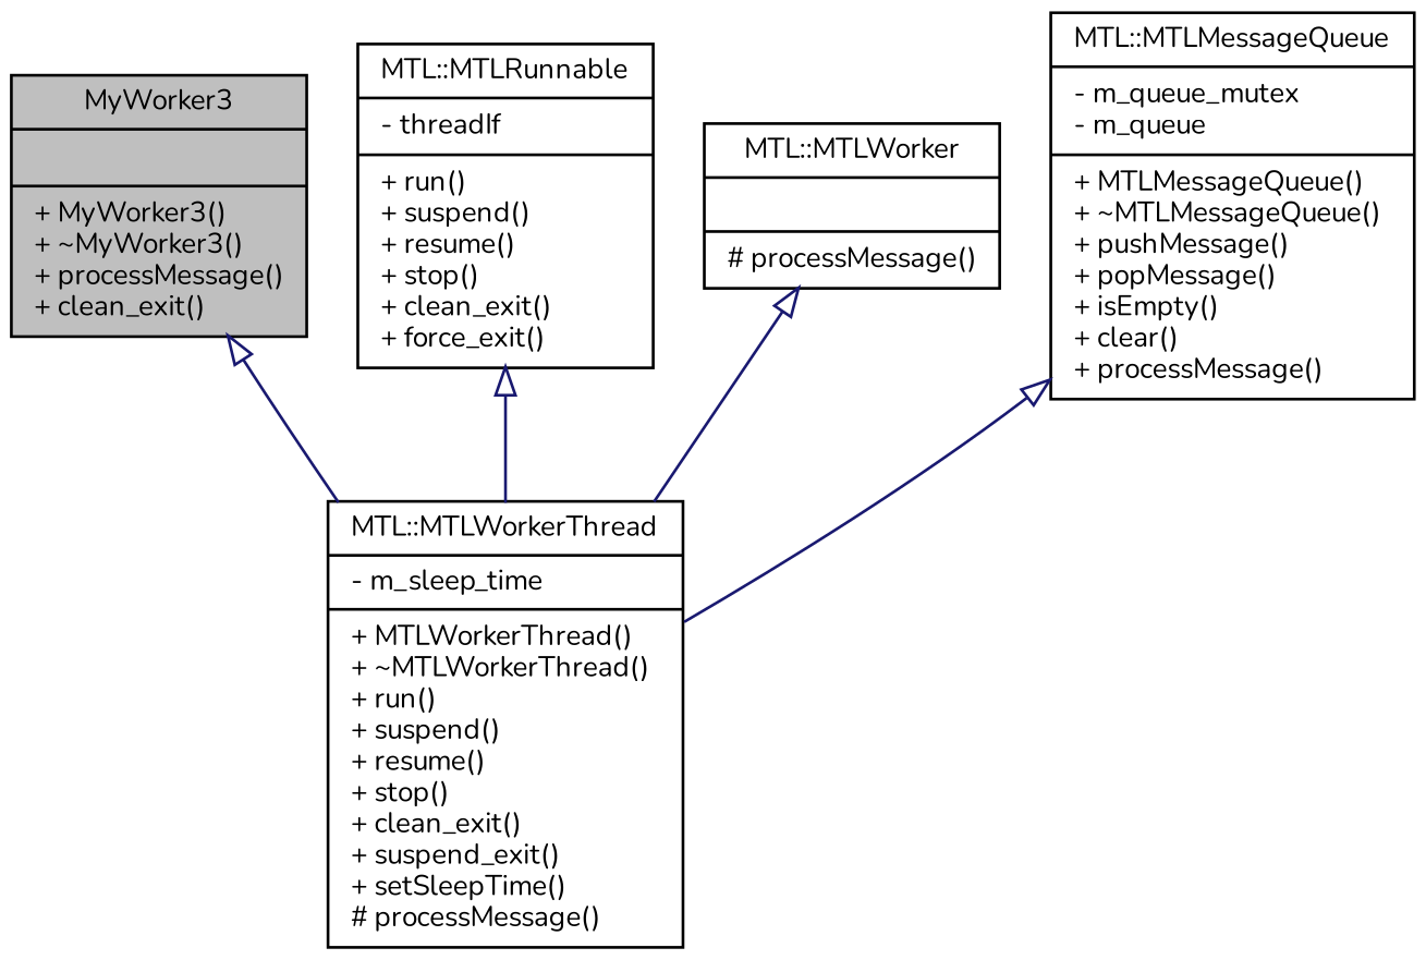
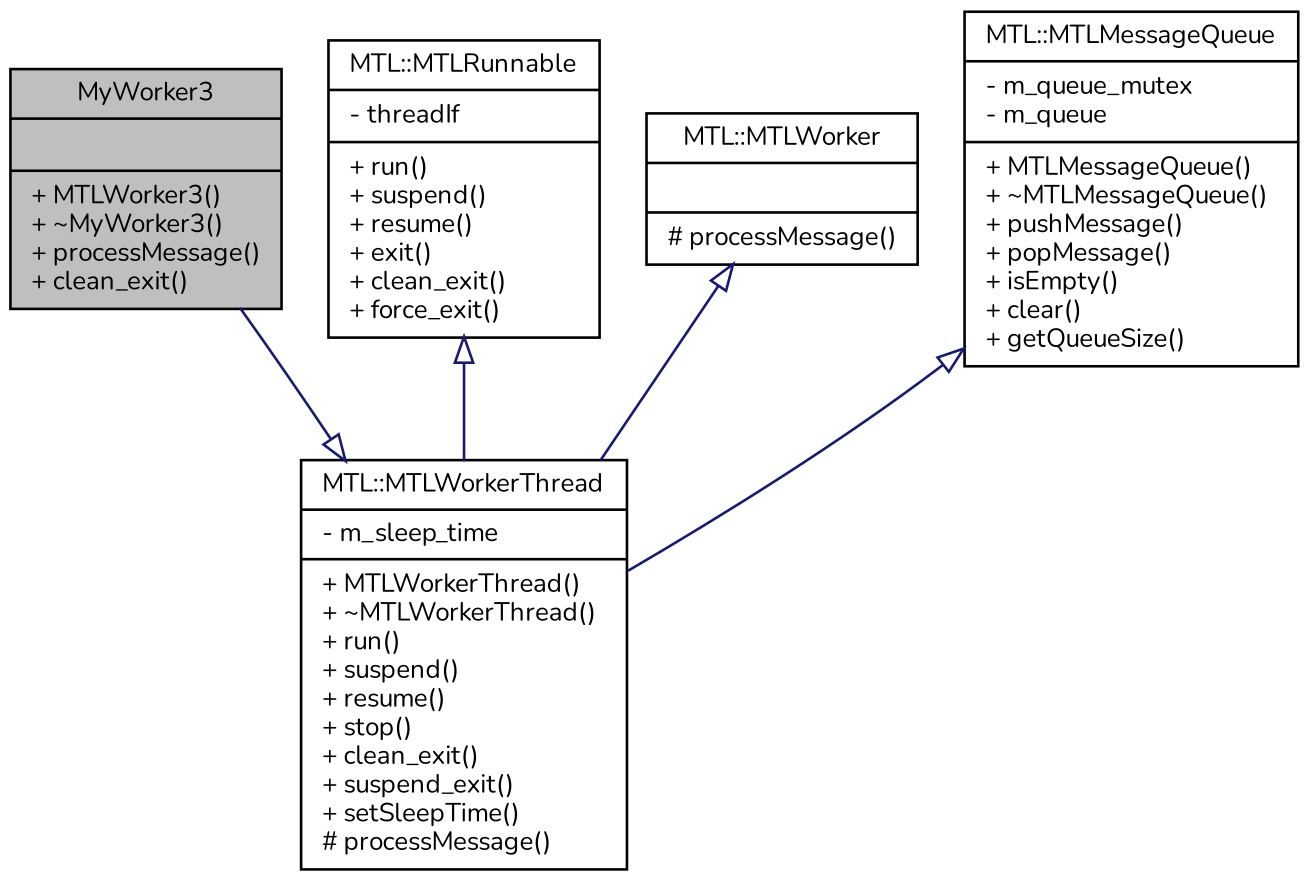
  digraph {
    fontname=Nunito
    node [color=black fillcolor=white fontname=Nunito fontsize=10 shape=record style=filled]
    edge [arrowtail=onormal color=midnightblue dir=back fontname=Nunito fontsize=10 labelfontname=Helvetica labelfontsize=10 style=solid]
-   n1 [fillcolor=grey75 fontcolor=black height=0.2 label="{MyWorker3\n||+ MyWorker3()\l+ ~MyWorker3()\l+ processMessage()\l+ clean_exit()\l}" width=0.4]
+   n1 [fillcolor=grey75 fontcolor=black height=0.2 label="{MyWorker3\n||+ MTLWorker3()\l+ ~MyWorker3()\l+ processMessage()\l+ clean_exit()\l}" width=0.4]
    n2 [height=0.2 label="{MTL::MTLWorkerThread\n|- m_sleep_time\l|+ MTLWorkerThread()\l+ ~MTLWorkerThread()\l+ run()\l+ suspend()\l+ resume()\l+ stop()\l+ clean_exit()\l+ suspend_exit()\l+ setSleepTime()\l# processMessage()\l}" width=0.4]
-   n3 [height=0.2 label="{MTL::MTLRunnable\n|- threadIf\l|+ run()\l+ suspend()\l+ resume()\l+ stop()\l+ clean_exit()\l+ force_exit()\l}" width=0.4]
+   n3 [height=0.2 label="{MTL::MTLRunnable\n|- threadIf\l|+ run()\l+ suspend()\l+ resume()\l+ exit()\l+ clean_exit()\l+ force_exit()\l}" width=0.4]
    n4 [height=0.2 label="{MTL::MTLWorker\n||# processMessage()\l}" width=0.4]
-   n5 [height=0.2 label="{MTL::MTLMessageQueue\n|- m_queue_mutex\l- m_queue\l|+ MTLMessageQueue()\l+ ~MTLMessageQueue()\l+ pushMessage()\l+ popMessage()\l+ isEmpty()\l+ clear()\l+ processMessage()\l}" width=0.4]
-   n1 -> n2
+   n5 [height=0.2 label="{MTL::MTLMessageQueue\n|- m_queue_mutex\l- m_queue\l|+ MTLMessageQueue()\l+ ~MTLMessageQueue()\l+ pushMessage()\l+ popMessage()\l+ isEmpty()\l+ clear()\l+ getQueueSize()\l}" width=0.4]
+   n2 -> n1
    n3 -> n2
    n4 -> n2
    n5 -> n2
  }
